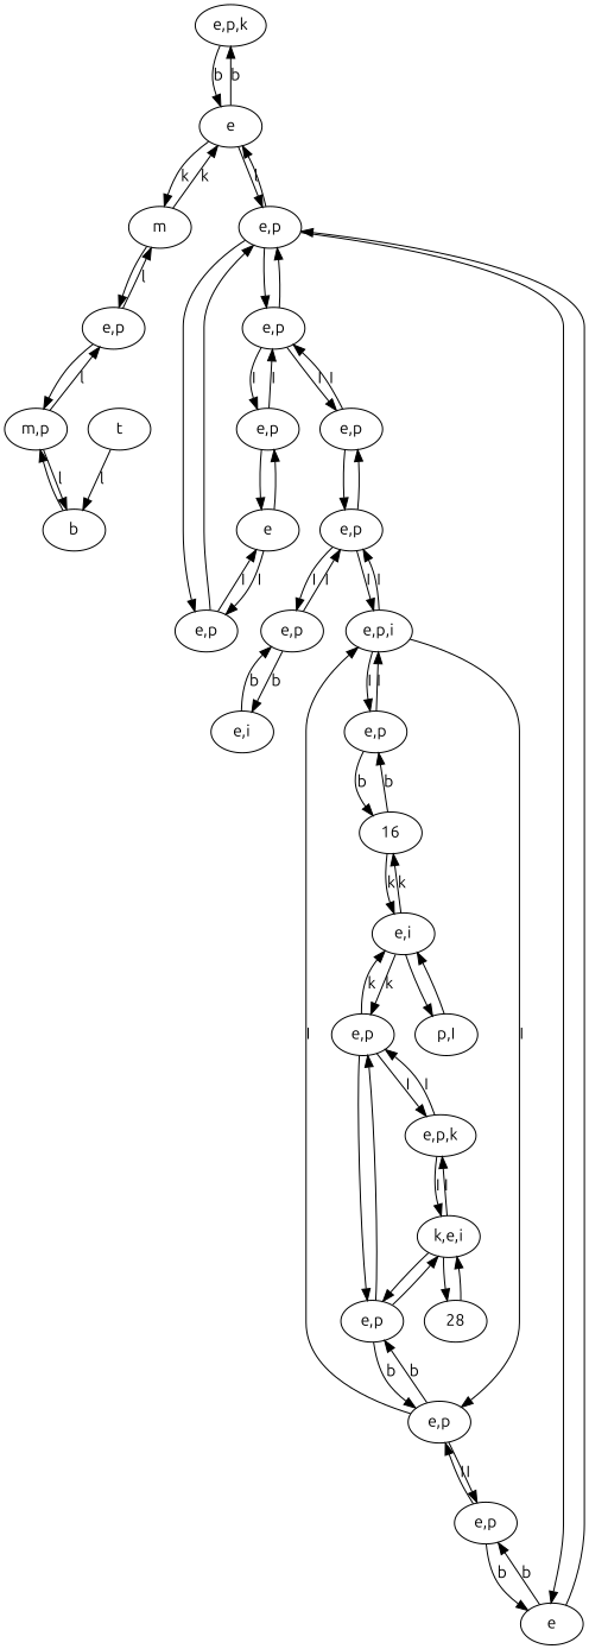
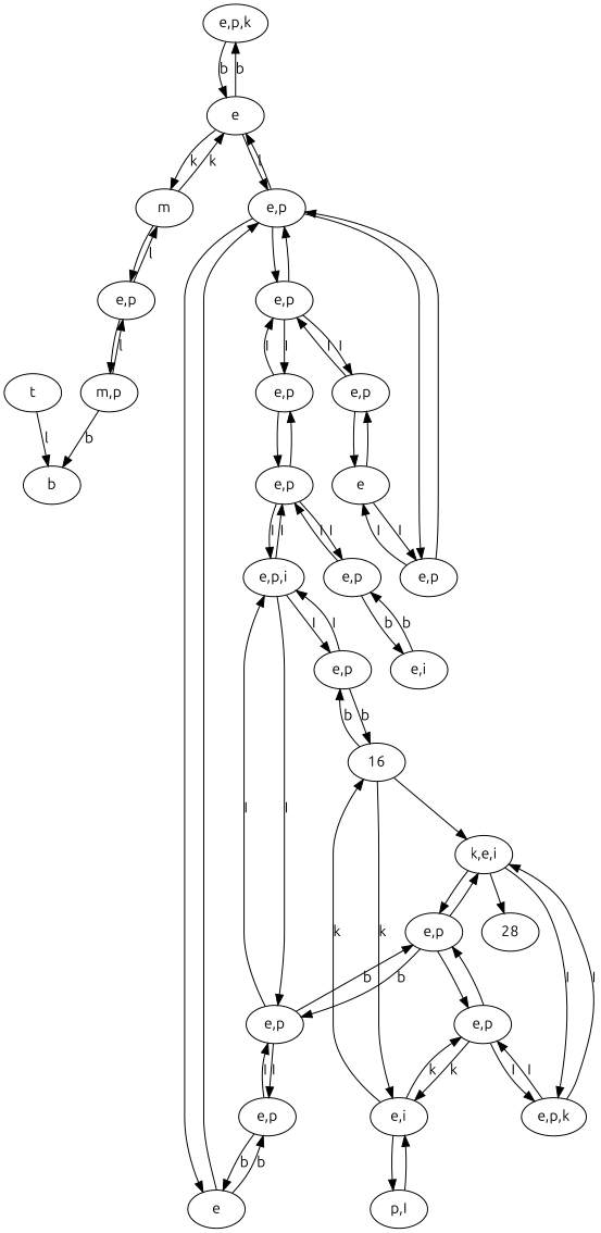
  digraph {
    fontname=Ubuntu
    node [fontname=Ubuntu]
    edge [fontname=Ubuntu]
    n1 [label="e,p,k"]
    n2 [label=e]
    n3 [label=m]
    n4 [label="e,p"]
    n5 [label=t]
    n6 [label=b]
    n7 [label="m,p"]
    n8 [label="e,p"]
    n9 [label="e,p"]
    n10 [label="e,p,i"]
    16
    n12 [label="e,p"]
    n13 [label="e,p"]
    n14 [label="e,i"]
    n15 [label="e,p"]
    n16 [label="e,i"]
    n17 [label="e,p"]
    n18 [label="p,I"]
    n19 [label="e,p"]
    n20 [label="e,p"]
    n21 [label=e]
    n22 [label="e,p"]
    n23 [label="e,p"]
    n24 [label="e,p"]
    n25 [label=e]
    n26 [label="e,p"]
    n27 [label="k,e,i"]
    n28 [label="e,p,k"]
    28
    n1 -> n2 [label=b]
    n2 -> n1 [label=b]
    n2 -> n3 [label=k]
    n2 -> n4 [label=l]
    n3 -> n2 [label=k]
    n3 -> n8
    n4 -> n2
    n4 -> n21
    n4 -> n23
    n4 -> n24
    n5 -> n6 [label=l]
-   n6 -> n7
-   n7 -> n6 [label=l]
+   n7 -> n6 [label=b]
    n7 -> n8 [label=l]
    n8 -> n3 [label=l]
    n8 -> n7
    n9 -> n10 [label=I]
    n9 -> 16 [label=b]
    n10 -> n9 [label=I]
    n10 -> n12 [label=I]
    n10 -> n13 [label=I]
    16 -> n9 [label=b]
    16 -> n14 [label=k]
    n12 -> n10 [label=I]
    n12 -> n15 [label=I]
    n12 -> n17
    n13 -> n10 [label=I]
    n13 -> n20 [label=I]
    n13 -> n22 [label=b]
    n14 -> 16 [label=k]
    n14 -> n18
    n14 -> n19 [label=k]
    n15 -> n12 [label=I]
    n15 -> n16 [label=b]
    n16 -> n15 [label=b]
    n17 -> n12
    n17 -> n24 [label=I]
    n18 -> n14
    n19 -> n14 [label=k]
    n19 -> n22
    n19 -> n28 [label=I]
    n20 -> n13 [label=I]
    n20 -> n21 [label=b]
    n21 -> n4
    n21 -> n20 [label=b]
    n22 -> n13 [label=b]
    n22 -> n19
    n22 -> n27
    n23 -> n4
    n23 -> n25 [label=I]
    n24 -> n4
    n24 -> n17 [label=I]
    n24 -> n26 [label=I]
    n25 -> n23 [label=I]
    n25 -> n26
    n26 -> n24 [label=I]
    n26 -> n25
    n27 -> n22
    n27 -> n28 [label=I]
    n27 -> 28
    n28 -> n19 [label=I]
    n28 -> n27 [label=I]
-   28 -> n27
+   16 -> n27
  }
